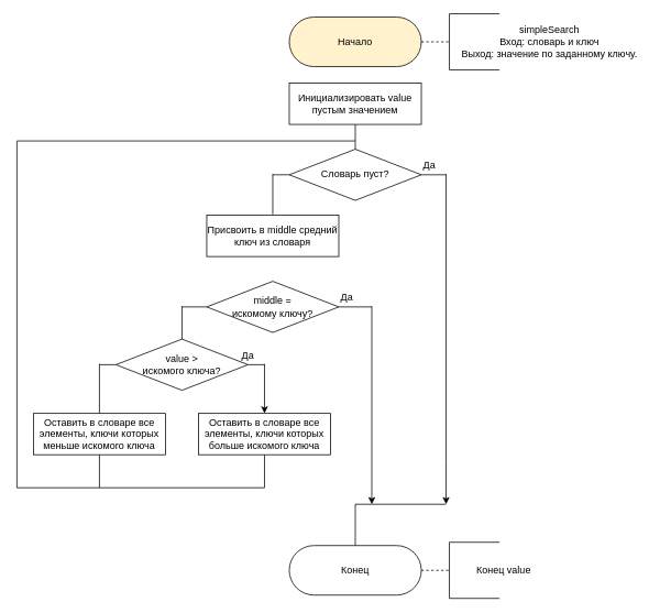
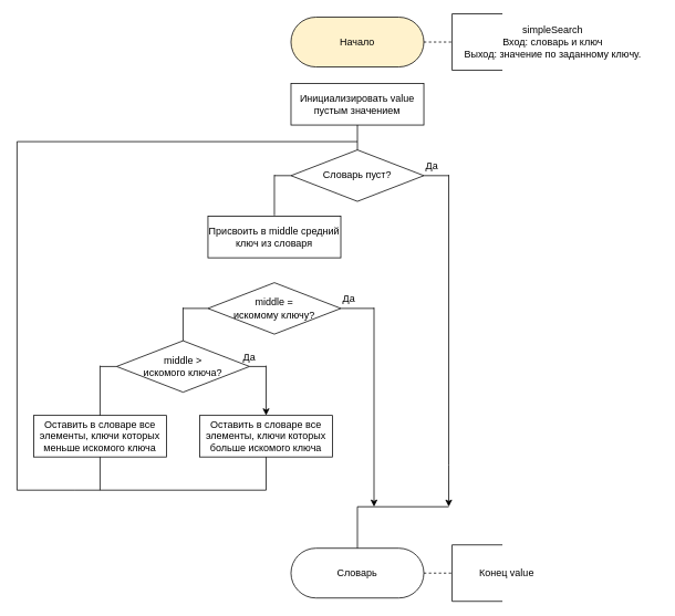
  <mxCell id="0" />
  <mxCell id="1" parent="0" />
  <mxCell id="2" value="Начало" style="rounded=1;whiteSpace=wrap;html=1;arcSize=50;fillColor=#fff2cc;" parent="1" vertex="1"><mxGeometry x="350" y="20" width="160" height="60" as="geometry" /></mxCell>
- <mxCell id="3" value="Конец" style="rounded=1;whiteSpace=wrap;html=1;arcSize=50;" parent="1" vertex="1"><mxGeometry x="350" y="660" width="160" height="60" as="geometry" /></mxCell>
+ <mxCell id="3" value="Словарь" style="rounded=1;whiteSpace=wrap;html=1;arcSize=50;" parent="1" vertex="1"><mxGeometry x="350" y="660" width="160" height="60" as="geometry" /></mxCell>
  <mxCell id="4" value="Словарь пуст?" style="rhombus;whiteSpace=wrap;html=1;" parent="1" vertex="1"><mxGeometry x="350" y="180" width="160" height="62" as="geometry" /></mxCell>
  <mxCell id="5" value="Присвоить в middle средний ключ из словаря" style="rounded=0;whiteSpace=wrap;html=1;" parent="1" vertex="1"><mxGeometry x="250" y="260" width="160" height="50" as="geometry" /></mxCell>
  <mxCell id="6" value="" style="endArrow=none;html=1;" parent="1" edge="1"><mxGeometry width="50" height="50" relative="1" as="geometry"><mxPoint x="540" y="560" as="sourcePoint" /><mxPoint x="540" y="210" as="targetPoint" /></mxGeometry></mxCell>
  <mxCell id="7" value="" style="endArrow=none;html=1;exitX=1;exitY=0.5;exitDx=0;exitDy=0;" parent="1" source="4" edge="1"><mxGeometry width="50" height="50" relative="1" as="geometry"><mxPoint x="350" y="370" as="sourcePoint" /><mxPoint x="540" y="211" as="targetPoint" /></mxGeometry></mxCell>
  <mxCell id="8" value="Да" style="text;html=1;strokeColor=none;fillColor=none;align=center;verticalAlign=middle;whiteSpace=wrap;rounded=0;" vertex="1" parent="1"><mxGeometry x="500" y="190" width="40" height="20" as="geometry" /></mxCell>
  <mxCell id="9" value="Инициализировать value пустым значением" style="rounded=0;whiteSpace=wrap;html=1;" vertex="1" parent="1"><mxGeometry x="350" y="100" width="160" height="50" as="geometry" /></mxCell>
  <mxCell id="10" value="simpleSearch&lt;br&gt;Вход: словарь и ключ&lt;br&gt;Выход: значение по заданному ключу." style="text;html=1;strokeColor=none;fillColor=none;align=center;verticalAlign=middle;whiteSpace=wrap;rounded=0;" vertex="1" parent="1"><mxGeometry x="540" y="30" width="250.5" height="40" as="geometry" /></mxCell>
  <mxCell id="11" value="" style="shape=partialRectangle;whiteSpace=wrap;html=1;bottom=1;right=1;left=1;top=0;fillColor=none;routingCenterX=-0.5;rotation=90;" vertex="1" parent="1"><mxGeometry x="540" y="20" width="68" height="60" as="geometry" /></mxCell>
  <mxCell id="12" value="" style="endArrow=none;dashed=1;html=1;exitX=1;exitY=0.5;exitDx=0;exitDy=0;entryX=0.5;entryY=1;entryDx=0;entryDy=0;" edge="1" parent="1" target="11" source="2"><mxGeometry width="50" height="50" relative="1" as="geometry"><mxPoint x="490" y="69.5" as="sourcePoint" /><mxPoint x="540" y="50" as="targetPoint" /></mxGeometry></mxCell>
  <mxCell id="13" value="Конец value" style="text;html=1;strokeColor=none;fillColor=none;align=center;verticalAlign=middle;whiteSpace=wrap;rounded=0;" vertex="1" parent="1"><mxGeometry x="540" y="670" width="140" height="40" as="geometry" /></mxCell>
  <mxCell id="14" value="" style="shape=partialRectangle;whiteSpace=wrap;html=1;bottom=1;right=1;left=1;top=0;fillColor=none;routingCenterX=-0.5;rotation=90;" vertex="1" parent="1"><mxGeometry x="540" y="660" width="68" height="60" as="geometry" /></mxCell>
  <mxCell id="15" value="" style="endArrow=none;dashed=1;html=1;exitX=1;exitY=0.5;exitDx=0;exitDy=0;entryX=0.5;entryY=1;entryDx=0;entryDy=0;" edge="1" parent="1" target="14"><mxGeometry width="50" height="50" relative="1" as="geometry"><mxPoint x="510" y="690" as="sourcePoint" /><mxPoint x="540" y="690" as="targetPoint" /></mxGeometry></mxCell>
  <mxCell id="16" value="" style="endArrow=none;html=1;entryX=0.5;entryY=1;entryDx=0;entryDy=0;exitX=0.5;exitY=0;exitDx=0;exitDy=0;" edge="1" parent="1" target="9"><mxGeometry width="50" height="50" relative="1" as="geometry"><mxPoint x="430" y="180" as="sourcePoint" /><mxPoint x="630" y="230" as="targetPoint" /></mxGeometry></mxCell>
  <mxCell id="17" value="" style="endArrow=classic;html=1;" edge="1" parent="1"><mxGeometry width="50" height="50" relative="1" as="geometry"><mxPoint x="540" y="560" as="sourcePoint" /><mxPoint x="540" y="610" as="targetPoint" /></mxGeometry></mxCell>
  <mxCell id="18" value="" style="endArrow=none;html=1;entryX=0;entryY=0.5;entryDx=0;entryDy=0;" edge="1" parent="1" target="4"><mxGeometry width="50" height="50" relative="1" as="geometry"><mxPoint x="330" y="211" as="sourcePoint" /><mxPoint x="630" y="290" as="targetPoint" /></mxGeometry></mxCell>
  <mxCell id="19" value="" style="endArrow=none;html=1;" edge="1" parent="1"><mxGeometry width="50" height="50" relative="1" as="geometry"><mxPoint x="330" y="259" as="sourcePoint" /><mxPoint x="330" y="210" as="targetPoint" /></mxGeometry></mxCell>
  <mxCell id="20" value="&lt;div&gt;middle = &lt;br&gt;&lt;/div&gt;&lt;div&gt;искомому ключу?&lt;/div&gt;" style="rhombus;whiteSpace=wrap;html=1;" vertex="1" parent="1"><mxGeometry x="250" y="340" width="160" height="62" as="geometry" /></mxCell>
- <mxCell id="21" value="&lt;div&gt;value &amp;gt; &lt;br&gt;&lt;/div&gt;&lt;div&gt;искомого ключа?&lt;/div&gt;" style="rhombus;whiteSpace=wrap;html=1;" vertex="1" parent="1"><mxGeometry x="140" y="410" width="160" height="62" as="geometry" /></mxCell>
+ <mxCell id="21" value="&lt;div&gt;middle &amp;gt; &lt;br&gt;&lt;/div&gt;&lt;div&gt;искомого ключа?&lt;/div&gt;" style="rhombus;whiteSpace=wrap;html=1;" vertex="1" parent="1"><mxGeometry x="140" y="410" width="160" height="62" as="geometry" /></mxCell>
  <mxCell id="22" value="Оставить в словаре все элементы, ключи которых больше искомого ключа" style="rounded=0;whiteSpace=wrap;html=1;" vertex="1" parent="1"><mxGeometry x="240" y="500" width="160" height="50" as="geometry" /></mxCell>
  <mxCell id="23" value="Оставить в словаре все элементы, ключи которых меньше искомого ключа" style="rounded=0;whiteSpace=wrap;html=1;" vertex="1" parent="1"><mxGeometry x="40" y="500" width="160" height="50" as="geometry" /></mxCell>
  <mxCell id="24" value="" style="endArrow=none;html=1;" edge="1" parent="1"><mxGeometry width="50" height="50" relative="1" as="geometry"><mxPoint x="430" y="610" as="sourcePoint" /><mxPoint x="540" y="610" as="targetPoint" /></mxGeometry></mxCell>
  <mxCell id="25" value="" style="endArrow=none;html=1;" edge="1" parent="1" target="3"><mxGeometry width="50" height="50" relative="1" as="geometry"><mxPoint x="430" y="610" as="sourcePoint" /><mxPoint x="630" y="420" as="targetPoint" /></mxGeometry></mxCell>
  <mxCell id="26" value="" style="endArrow=none;html=1;exitX=1;exitY=0.5;exitDx=0;exitDy=0;" edge="1" parent="1" source="20"><mxGeometry width="50" height="50" relative="1" as="geometry"><mxPoint x="580" y="470" as="sourcePoint" /><mxPoint x="450" y="371" as="targetPoint" /></mxGeometry></mxCell>
  <mxCell id="27" value="" style="endArrow=classic;html=1;" edge="1" parent="1"><mxGeometry width="50" height="50" relative="1" as="geometry"><mxPoint x="450" y="370" as="sourcePoint" /><mxPoint x="450" y="610" as="targetPoint" /></mxGeometry></mxCell>
  <mxCell id="28" value="Да" style="text;html=1;strokeColor=none;fillColor=none;align=center;verticalAlign=middle;whiteSpace=wrap;rounded=0;" vertex="1" parent="1"><mxGeometry x="400" y="350" width="40" height="20" as="geometry" /></mxCell>
  <mxCell id="29" value="" style="endArrow=none;html=1;exitX=0;exitY=0.5;exitDx=0;exitDy=0;" edge="1" parent="1" source="20"><mxGeometry width="50" height="50" relative="1" as="geometry"><mxPoint x="470" y="470" as="sourcePoint" /><mxPoint x="220" y="371" as="targetPoint" /></mxGeometry></mxCell>
  <mxCell id="30" value="" style="endArrow=none;html=1;entryX=0.5;entryY=0;entryDx=0;entryDy=0;" edge="1" parent="1" target="21"><mxGeometry width="50" height="50" relative="1" as="geometry"><mxPoint x="220" y="370" as="sourcePoint" /><mxPoint x="520" y="420" as="targetPoint" /></mxGeometry></mxCell>
  <mxCell id="31" value="" style="endArrow=none;html=1;exitX=1;exitY=0.5;exitDx=0;exitDy=0;" edge="1" parent="1" source="21"><mxGeometry width="50" height="50" relative="1" as="geometry"><mxPoint x="470" y="470" as="sourcePoint" /><mxPoint x="320" y="441" as="targetPoint" /></mxGeometry></mxCell>
  <mxCell id="32" value="" style="endArrow=classic;html=1;entryX=0.5;entryY=0;entryDx=0;entryDy=0;" edge="1" parent="1" target="22"><mxGeometry width="50" height="50" relative="1" as="geometry"><mxPoint x="320" y="440" as="sourcePoint" /><mxPoint x="520" y="420" as="targetPoint" /></mxGeometry></mxCell>
  <mxCell id="33" value="" style="endArrow=none;html=1;exitX=0;exitY=0.5;exitDx=0;exitDy=0;" edge="1" parent="1" source="21"><mxGeometry width="50" height="50" relative="1" as="geometry"><mxPoint x="260" y="470" as="sourcePoint" /><mxPoint x="120" y="441" as="targetPoint" /></mxGeometry></mxCell>
  <mxCell id="34" value="" style="endArrow=none;html=1;entryX=0.5;entryY=0;entryDx=0;entryDy=0;" edge="1" parent="1" target="23"><mxGeometry width="50" height="50" relative="1" as="geometry"><mxPoint x="120" y="440" as="sourcePoint" /><mxPoint x="310" y="420" as="targetPoint" /></mxGeometry></mxCell>
  <mxCell id="35" value="Да" style="text;html=1;strokeColor=none;fillColor=none;align=center;verticalAlign=middle;whiteSpace=wrap;rounded=0;" vertex="1" parent="1"><mxGeometry x="280" y="420" width="40" height="20" as="geometry" /></mxCell>
  <mxCell id="36" value="" style="endArrow=none;html=1;exitX=0.5;exitY=1;exitDx=0;exitDy=0;" edge="1" parent="1" source="23"><mxGeometry width="50" height="50" relative="1" as="geometry"><mxPoint x="370" y="510" as="sourcePoint" /><mxPoint x="120" y="590" as="targetPoint" /></mxGeometry></mxCell>
  <mxCell id="37" value="" style="endArrow=none;html=1;entryX=0.5;entryY=1;entryDx=0;entryDy=0;" edge="1" parent="1" target="22"><mxGeometry width="50" height="50" relative="1" as="geometry"><mxPoint x="320" y="590" as="sourcePoint" /><mxPoint x="420" y="460" as="targetPoint" /></mxGeometry></mxCell>
  <mxCell id="38" value="" style="endArrow=none;html=1;" edge="1" parent="1"><mxGeometry width="50" height="50" relative="1" as="geometry"><mxPoint x="90" y="590" as="sourcePoint" /><mxPoint x="320" y="590" as="targetPoint" /></mxGeometry></mxCell>
  <mxCell id="39" value="" style="endArrow=none;html=1;" edge="1" parent="1"><mxGeometry width="50" height="50" relative="1" as="geometry"><mxPoint x="90" y="590" as="sourcePoint" /><mxPoint x="20" y="590" as="targetPoint" /></mxGeometry></mxCell>
  <mxCell id="40" value="" style="endArrow=none;html=1;" edge="1" parent="1"><mxGeometry width="50" height="50" relative="1" as="geometry"><mxPoint x="20" y="170" as="sourcePoint" /><mxPoint x="20" y="590" as="targetPoint" /></mxGeometry></mxCell>
  <mxCell id="41" value="" style="endArrow=none;html=1;" edge="1" parent="1"><mxGeometry width="50" height="50" relative="1" as="geometry"><mxPoint x="20" y="170" as="sourcePoint" /><mxPoint x="430" y="170" as="targetPoint" /></mxGeometry></mxCell>
